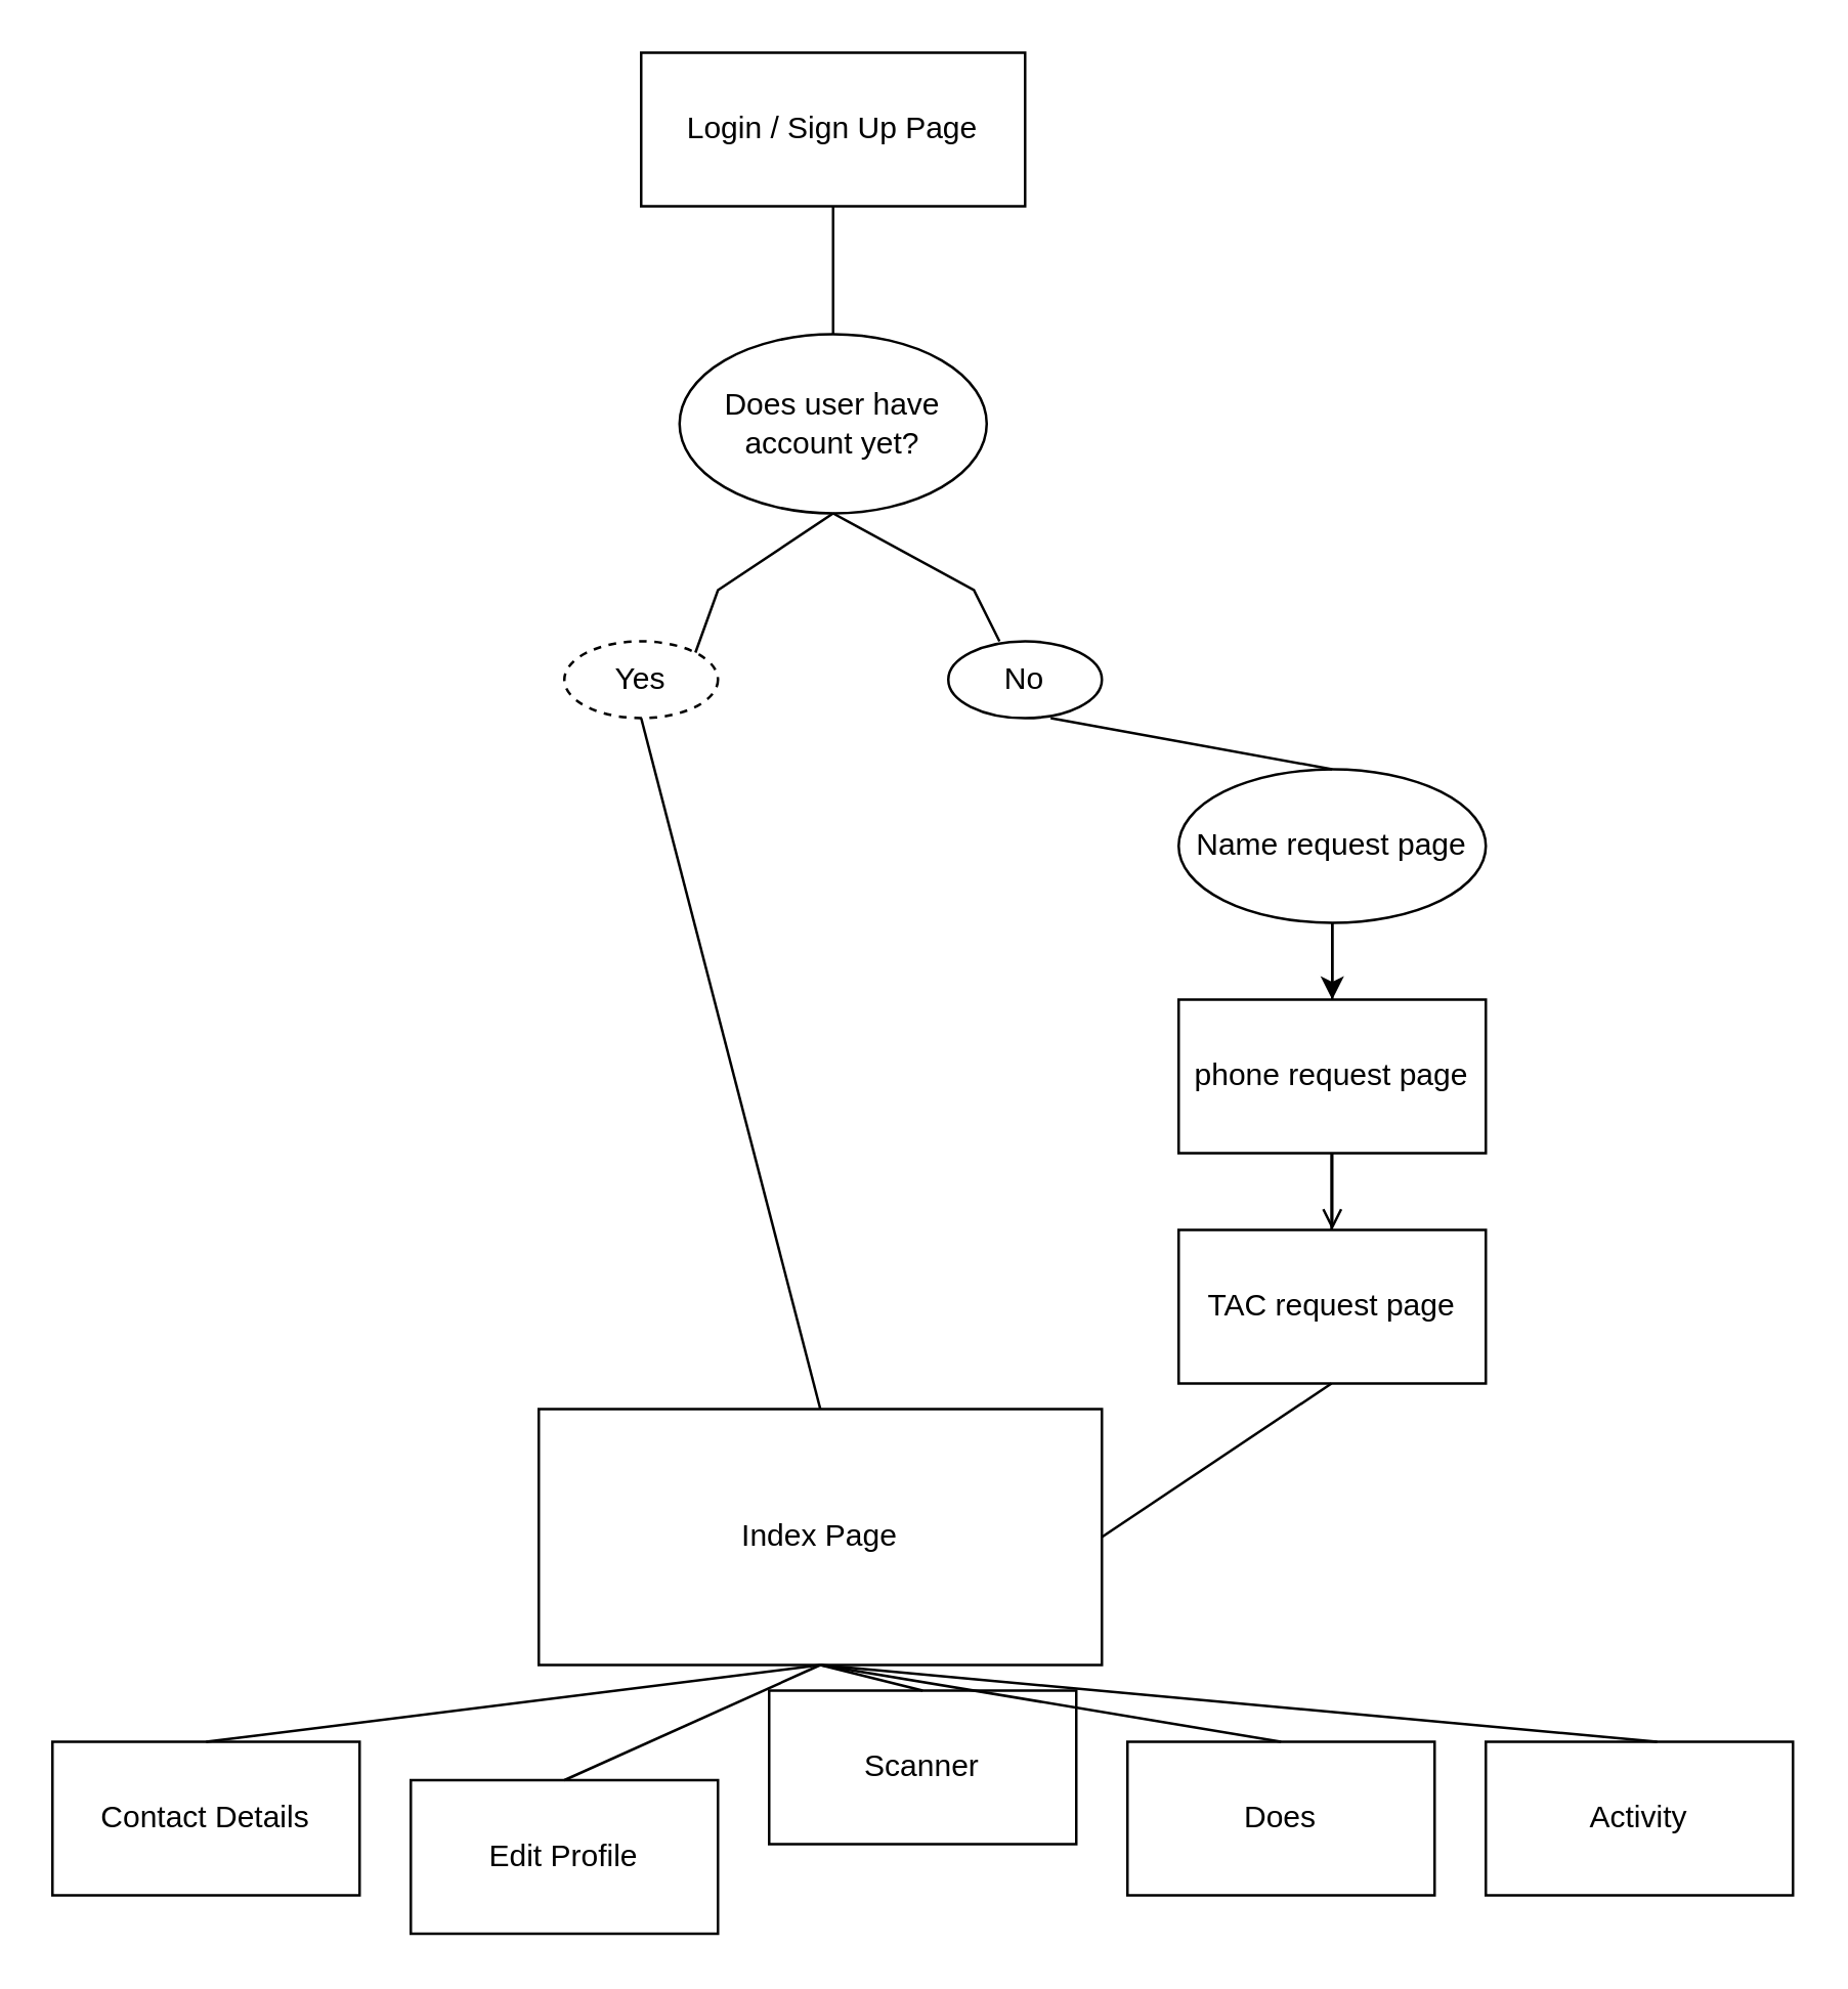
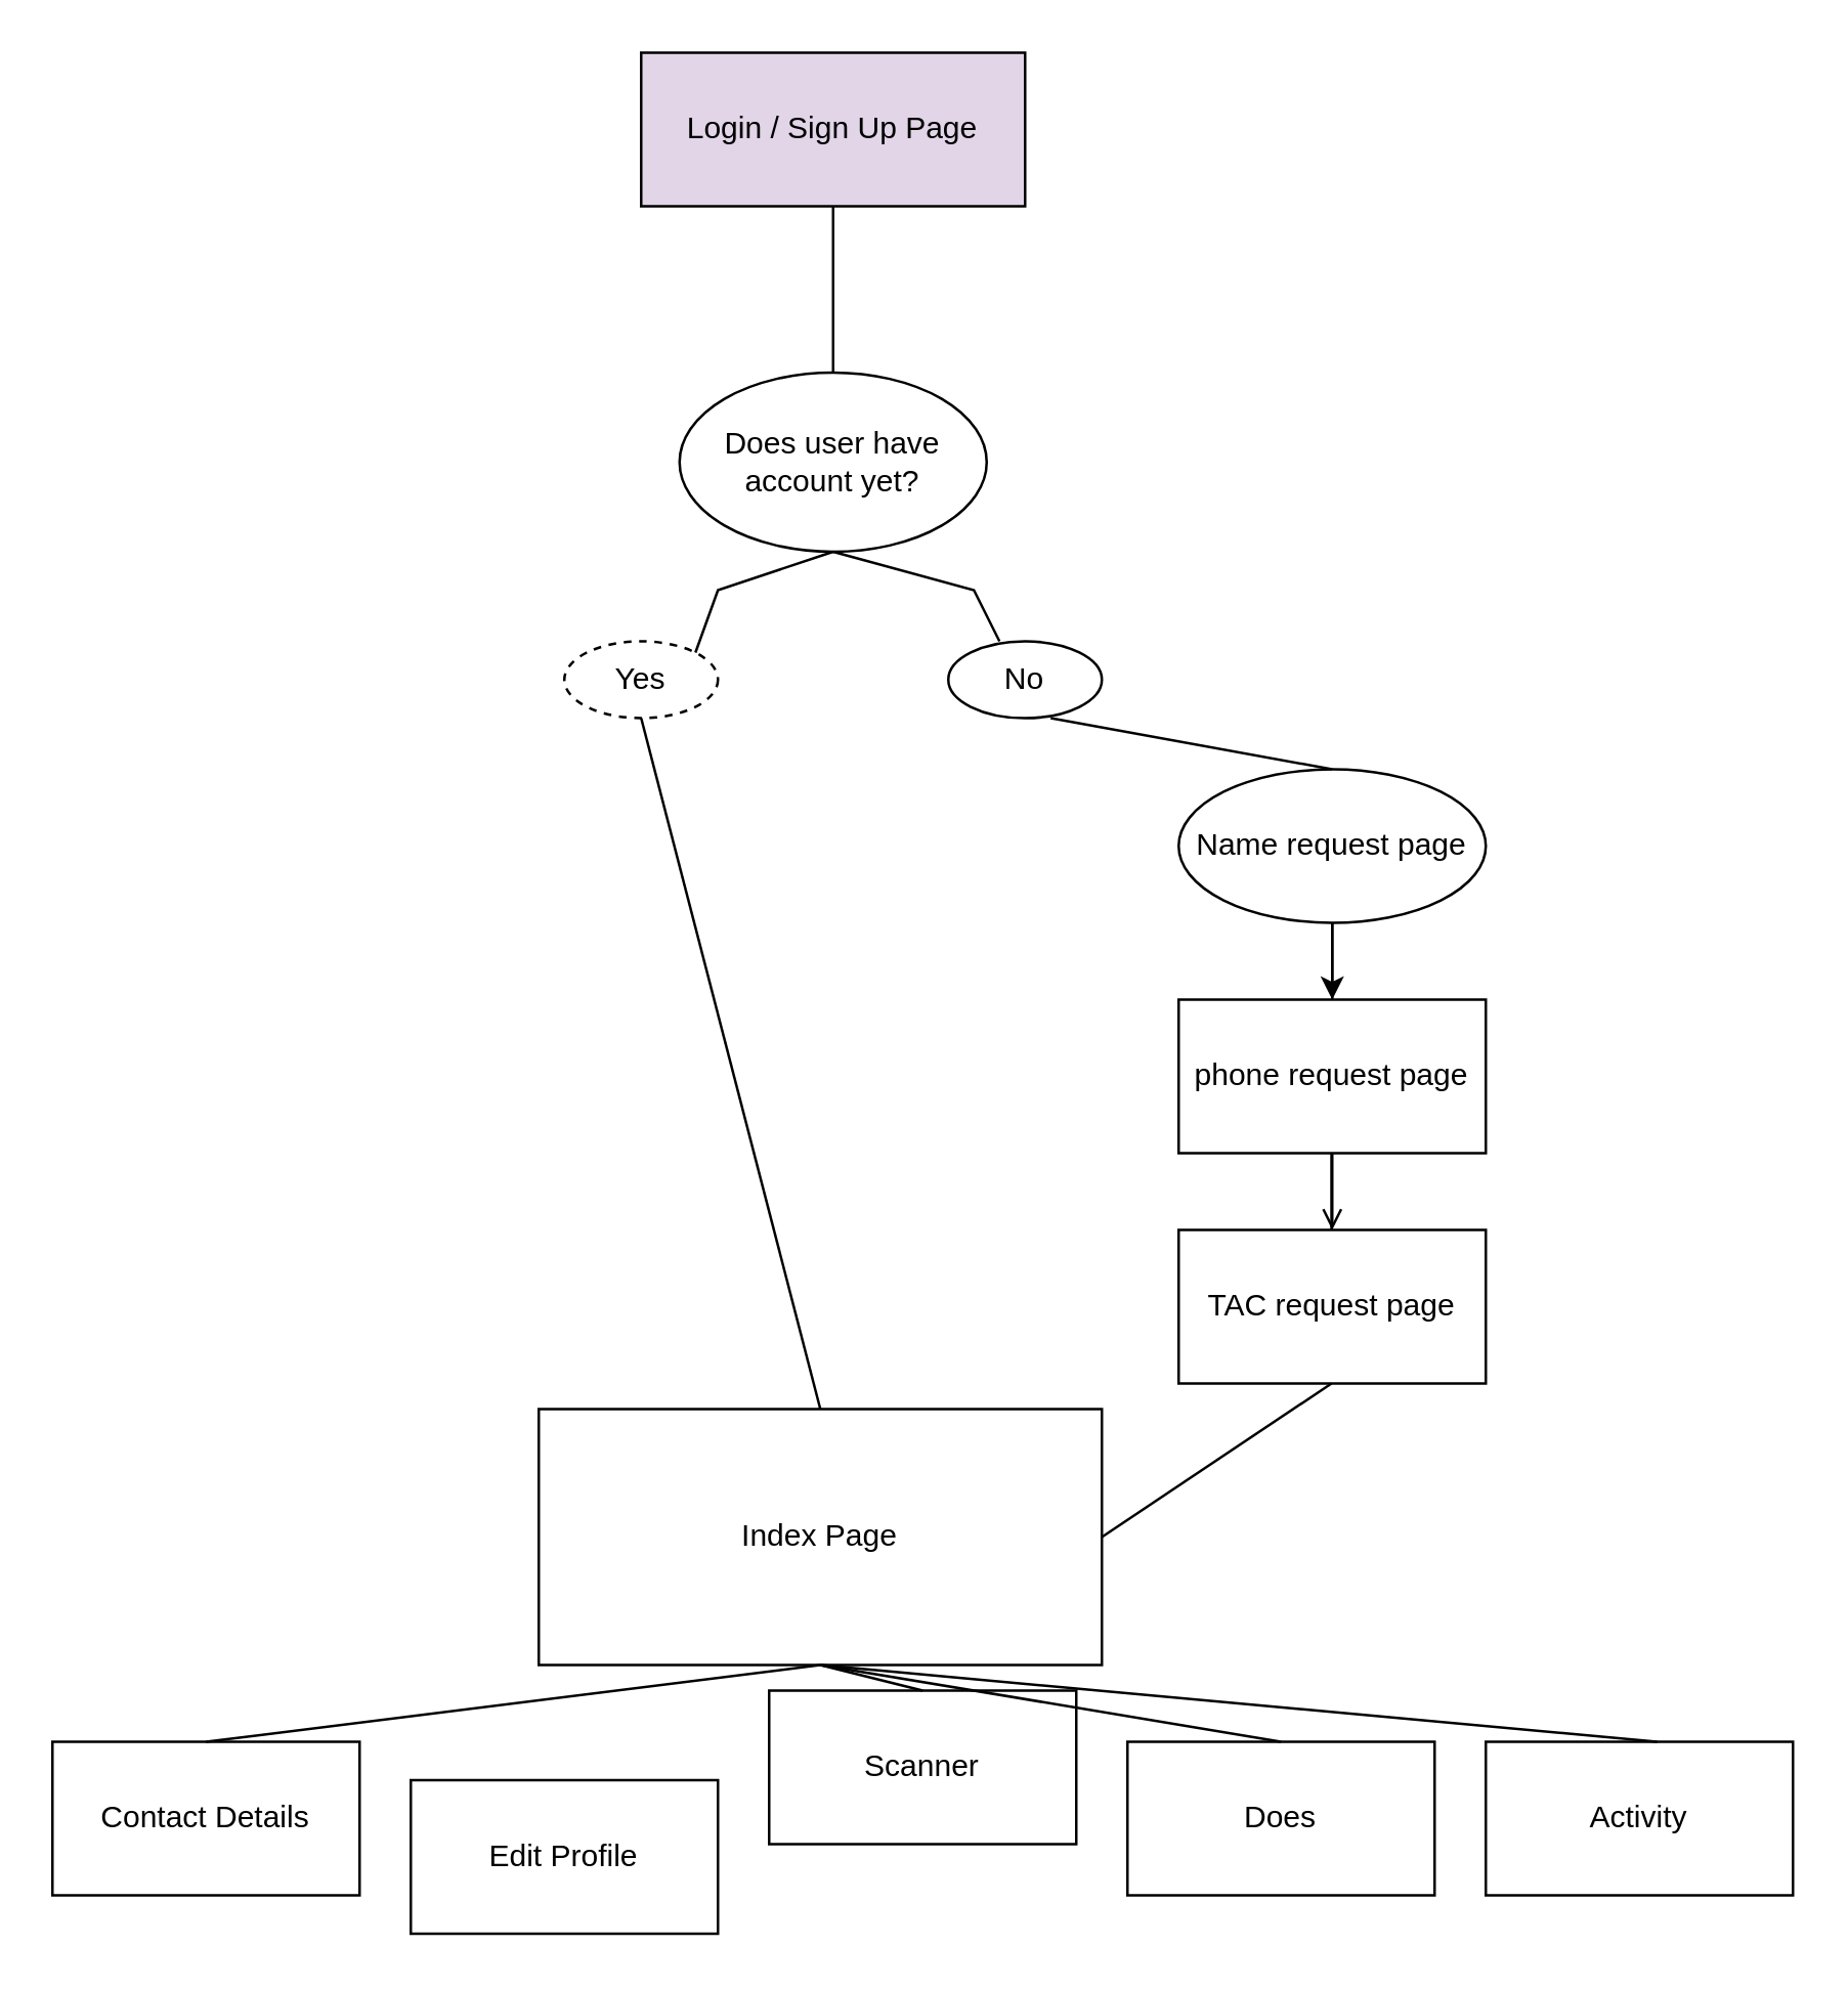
  <mxCell id="0" />
  <mxCell id="1" parent="0" />
- <mxCell id="2" value="Login / Sign Up Page" style="rounded=0;whiteSpace=wrap;html=1;" vertex="1" parent="1"><mxGeometry x="250" y="20" width="150" height="60" as="geometry" /></mxCell>
- <mxCell id="3" value="Does user have account yet?" style="ellipse;whiteSpace=wrap;html=1;" vertex="1" parent="1"><mxGeometry x="265" y="130" width="120" height="70" as="geometry" /></mxCell>
+ <mxCell id="2" value="Login / Sign Up Page" style="rounded=0;whiteSpace=wrap;html=1;fillColor=#e1d5e7;" vertex="1" parent="1"><mxGeometry x="250" y="20" width="150" height="60" as="geometry" /></mxCell>
+ <mxCell id="3" value="Does user have account yet?" style="ellipse;whiteSpace=wrap;html=1;" vertex="1" parent="1"><mxGeometry x="265" y="145" width="120" height="70" as="geometry" /></mxCell>
  <mxCell id="4" value="" style="endArrow=none;html=1;rounded=0;exitX=0.5;exitY=0;exitDx=0;exitDy=0;" edge="1" parent="1" source="3"><mxGeometry width="50" height="50" relative="1" as="geometry"><mxPoint x="210" y="230" as="sourcePoint" /><mxPoint x="325" y="80" as="targetPoint" /></mxGeometry></mxCell>
  <mxCell id="5" value="Yes" style="ellipse;whiteSpace=wrap;html=1;dashed=1;" vertex="1" parent="1"><mxGeometry x="220" y="250" width="60" height="30" as="geometry" /></mxCell>
  <mxCell id="6" value="No" style="ellipse;whiteSpace=wrap;html=1;" vertex="1" parent="1"><mxGeometry x="370" y="250" width="60" height="30" as="geometry" /></mxCell>
  <mxCell id="7" value="" style="endArrow=none;html=1;rounded=0;exitX=1;exitY=0;exitDx=0;exitDy=0;entryX=0.5;entryY=1;entryDx=0;entryDy=0;" edge="1" parent="1" source="5" target="3"><mxGeometry width="50" height="50" relative="1" as="geometry"><mxPoint x="335" y="140" as="sourcePoint" /><mxPoint x="335" y="90" as="targetPoint" /><Array as="points"><mxPoint x="280" y="230" /></Array></mxGeometry></mxCell>
  <mxCell id="8" value="" style="endArrow=none;html=1;rounded=0;entryX=0.5;entryY=1;entryDx=0;entryDy=0;" edge="1" parent="1" target="3"><mxGeometry width="50" height="50" relative="1" as="geometry"><mxPoint x="390" y="250" as="sourcePoint" /><mxPoint x="335" y="210" as="targetPoint" /><Array as="points"><mxPoint x="380" y="230" /></Array></mxGeometry></mxCell>
  <mxCell id="9" value="Index Page" style="rounded=0;whiteSpace=wrap;html=1;" vertex="1" parent="1"><mxGeometry x="210" y="550" width="220" height="100" as="geometry" /></mxCell>
  <mxCell id="10" value="" style="endArrow=none;html=1;rounded=0;entryX=0.5;entryY=1;entryDx=0;entryDy=0;exitX=0.5;exitY=0;exitDx=0;exitDy=0;" edge="1" parent="1" source="9" target="5"><mxGeometry width="50" height="50" relative="1" as="geometry"><mxPoint x="330" y="390" as="sourcePoint" /><mxPoint x="380" y="340" as="targetPoint" /></mxGeometry></mxCell>
  <mxCell id="11" value="" style="edgeStyle=orthogonalEdgeStyle;rounded=0;orthogonalLoop=1;jettySize=auto;html=1;" edge="1" parent="1" source="12" target="15"><mxGeometry relative="1" as="geometry" /></mxCell>
  <mxCell id="12" value="Name request page" style="ellipse;whiteSpace=wrap;html=1;" vertex="1" parent="1"><mxGeometry x="460" y="300" width="120" height="60" as="geometry" /></mxCell>
  <mxCell id="13" value="" style="endArrow=none;html=1;rounded=0;entryX=0.5;entryY=1;entryDx=0;entryDy=0;exitX=0.5;exitY=0;exitDx=0;exitDy=0;" edge="1" parent="1" source="12"><mxGeometry width="50" height="50" relative="1" as="geometry"><mxPoint x="470" y="500" as="sourcePoint" /><mxPoint x="410" y="280" as="targetPoint" /></mxGeometry></mxCell>
  <mxCell id="14" value="" style="edgeStyle=orthogonalEdgeStyle;rounded=0;orthogonalLoop=1;jettySize=auto;html=1;endArrow=open;" edge="1" parent="1" source="15" target="17"><mxGeometry relative="1" as="geometry" /></mxCell>
  <mxCell id="15" value="phone request page" style="rounded=0;whiteSpace=wrap;html=1;" vertex="1" parent="1"><mxGeometry x="460" y="390" width="120" height="60" as="geometry" /></mxCell>
  <mxCell id="16" value="" style="endArrow=none;html=1;rounded=0;entryX=0.5;entryY=1;entryDx=0;entryDy=0;exitX=0.5;exitY=0;exitDx=0;exitDy=0;" edge="1" parent="1" source="15" target="12"><mxGeometry width="50" height="50" relative="1" as="geometry"><mxPoint x="530" y="310" as="sourcePoint" /><mxPoint x="420" y="290" as="targetPoint" /></mxGeometry></mxCell>
  <mxCell id="17" value="TAC request page" style="rounded=0;whiteSpace=wrap;html=1;" vertex="1" parent="1"><mxGeometry x="460" y="480" width="120" height="60" as="geometry" /></mxCell>
  <mxCell id="18" value="" style="endArrow=none;html=1;rounded=0;entryX=0.5;entryY=1;entryDx=0;entryDy=0;exitX=0.5;exitY=0;exitDx=0;exitDy=0;" edge="1" parent="1"><mxGeometry width="50" height="50" relative="1" as="geometry"><mxPoint x="519.71" y="480" as="sourcePoint" /><mxPoint x="519.71" y="450" as="targetPoint" /><Array as="points" /></mxGeometry></mxCell>
  <mxCell id="19" value="" style="endArrow=none;html=1;rounded=0;entryX=0.5;entryY=1;entryDx=0;entryDy=0;exitX=1;exitY=0.5;exitDx=0;exitDy=0;" edge="1" parent="1" source="9"><mxGeometry width="50" height="50" relative="1" as="geometry"><mxPoint x="520" y="560" as="sourcePoint" /><mxPoint x="519.71" y="540" as="targetPoint" /><Array as="points" /></mxGeometry></mxCell>
  <mxCell id="20" value="Contact Details" style="rounded=0;whiteSpace=wrap;html=1;" vertex="1" parent="1"><mxGeometry x="20" y="680" width="120" height="60" as="geometry" /></mxCell>
  <mxCell id="21" value="Edit Profile" style="rounded=0;whiteSpace=wrap;html=1;" vertex="1" parent="1"><mxGeometry x="160" y="695" width="120" height="60" as="geometry" /></mxCell>
  <mxCell id="22" value="Scanner" style="rounded=0;whiteSpace=wrap;html=1;" vertex="1" parent="1"><mxGeometry x="300" y="660" width="120" height="60" as="geometry" /></mxCell>
  <mxCell id="23" value="Activity" style="rounded=0;whiteSpace=wrap;html=1;" vertex="1" parent="1"><mxGeometry x="580" y="680" width="120" height="60" as="geometry" /></mxCell>
  <mxCell id="24" value="Does" style="rounded=0;whiteSpace=wrap;html=1;" vertex="1" parent="1"><mxGeometry x="440" y="680" width="120" height="60" as="geometry" /></mxCell>
  <mxCell id="25" value="" style="endArrow=none;html=1;rounded=0;exitX=1;exitY=0.5;exitDx=0;exitDy=0;" edge="1" parent="1"><mxGeometry width="50" height="50" relative="1" as="geometry"><mxPoint x="80" y="680" as="sourcePoint" /><mxPoint x="320" y="650" as="targetPoint" /><Array as="points" /></mxGeometry></mxCell>
- <mxCell id="26" value="" style="endArrow=none;html=1;rounded=0;entryX=0.5;entryY=1;entryDx=0;entryDy=0;exitX=0.5;exitY=0;exitDx=0;exitDy=0;" edge="1" parent="1" source="21" target="9"><mxGeometry width="50" height="50" relative="1" as="geometry"><mxPoint x="90" y="690" as="sourcePoint" /><mxPoint x="339.68" y="663.7" as="targetPoint" /><Array as="points" /></mxGeometry></mxCell>
  <mxCell id="27" value="" style="endArrow=none;html=1;rounded=0;entryX=0.5;entryY=1;entryDx=0;entryDy=0;exitX=0.5;exitY=0;exitDx=0;exitDy=0;" edge="1" parent="1" source="22" target="9"><mxGeometry width="50" height="50" relative="1" as="geometry"><mxPoint x="230" y="690" as="sourcePoint" /><mxPoint x="330" y="660" as="targetPoint" /><Array as="points" /></mxGeometry></mxCell>
  <mxCell id="28" value="" style="endArrow=none;html=1;rounded=0;" edge="1" parent="1"><mxGeometry width="50" height="50" relative="1" as="geometry"><mxPoint x="500" y="680" as="sourcePoint" /><mxPoint x="320" y="650" as="targetPoint" /><Array as="points" /></mxGeometry></mxCell>
  <mxCell id="29" value="" style="endArrow=none;html=1;rounded=0;exitX=0.558;exitY=0.028;exitDx=0;exitDy=0;exitPerimeter=0;entryX=0.5;entryY=1;entryDx=0;entryDy=0;" edge="1" parent="1" target="9"><mxGeometry width="50" height="50" relative="1" as="geometry"><mxPoint x="646.96" y="680" as="sourcePoint" /><mxPoint x="460" y="648.32" as="targetPoint" /><Array as="points" /></mxGeometry></mxCell>
